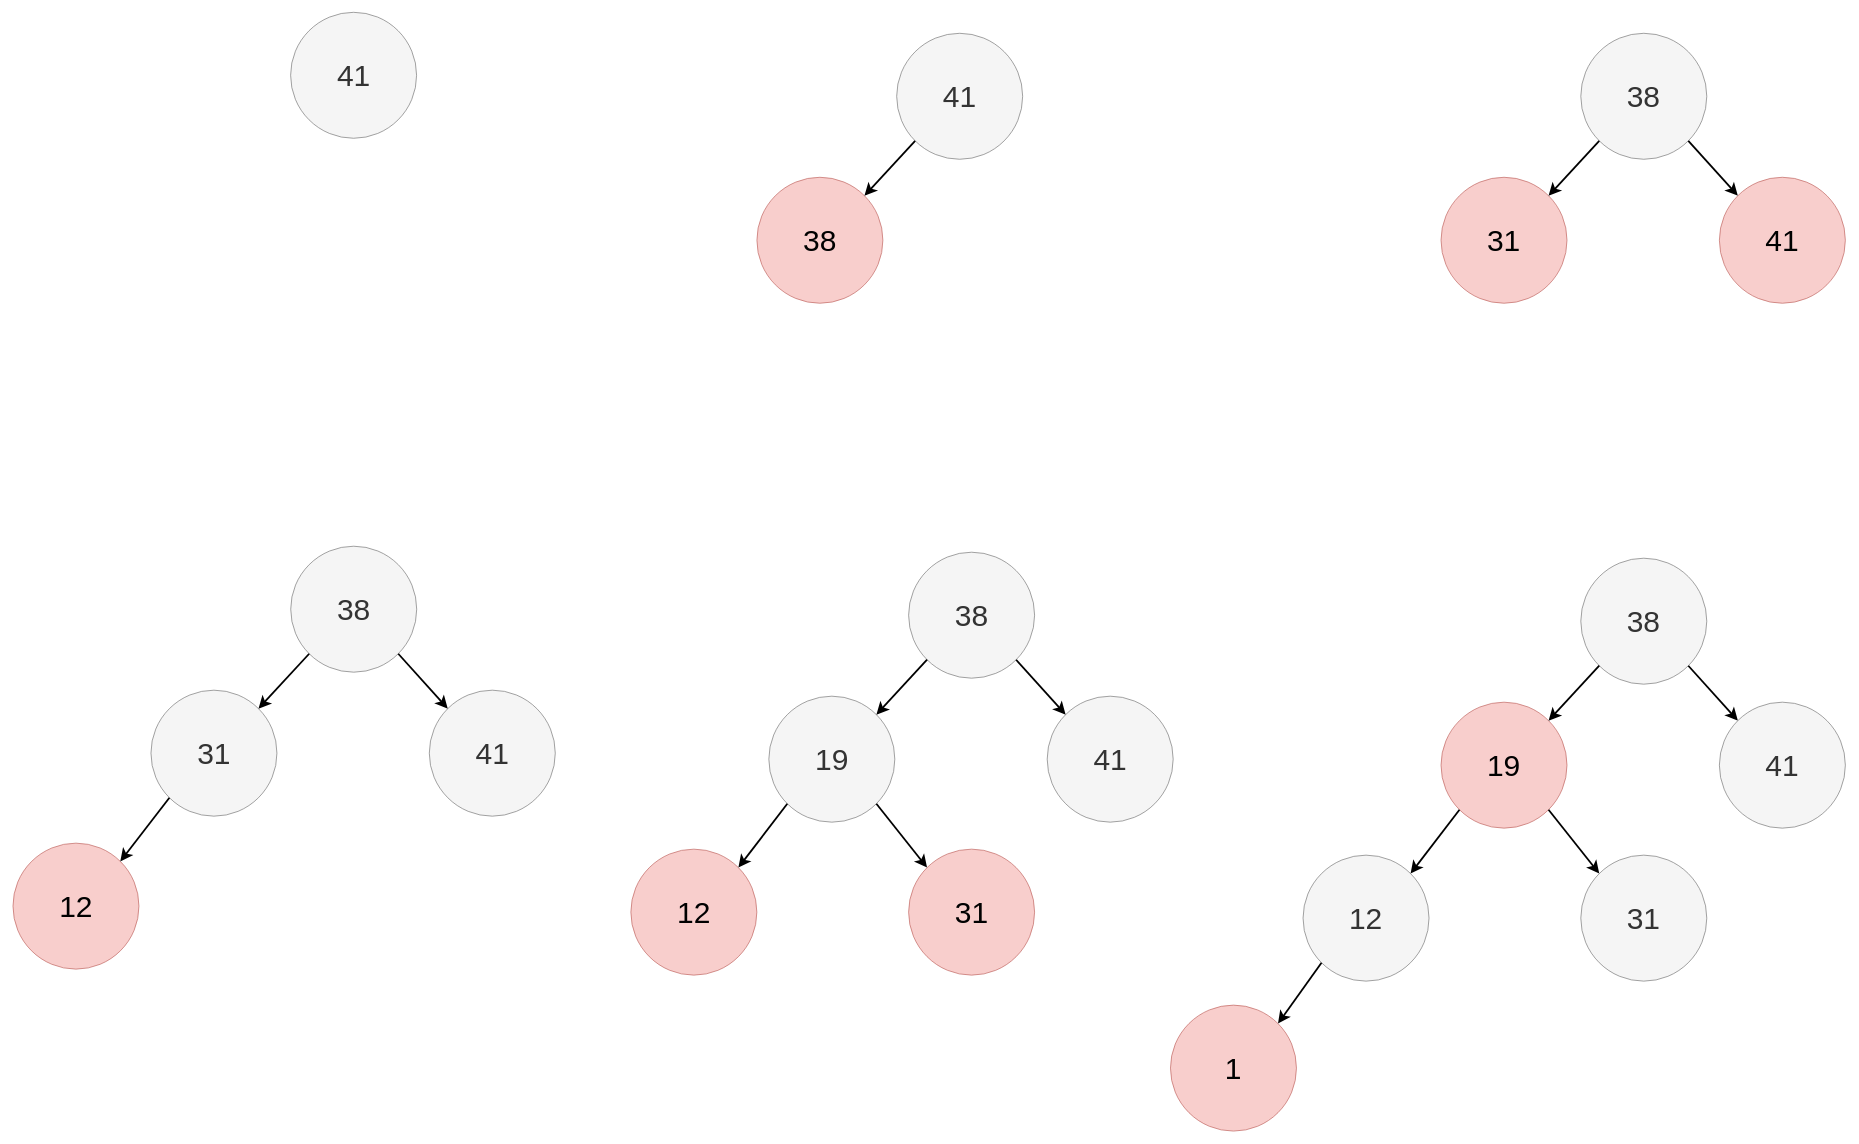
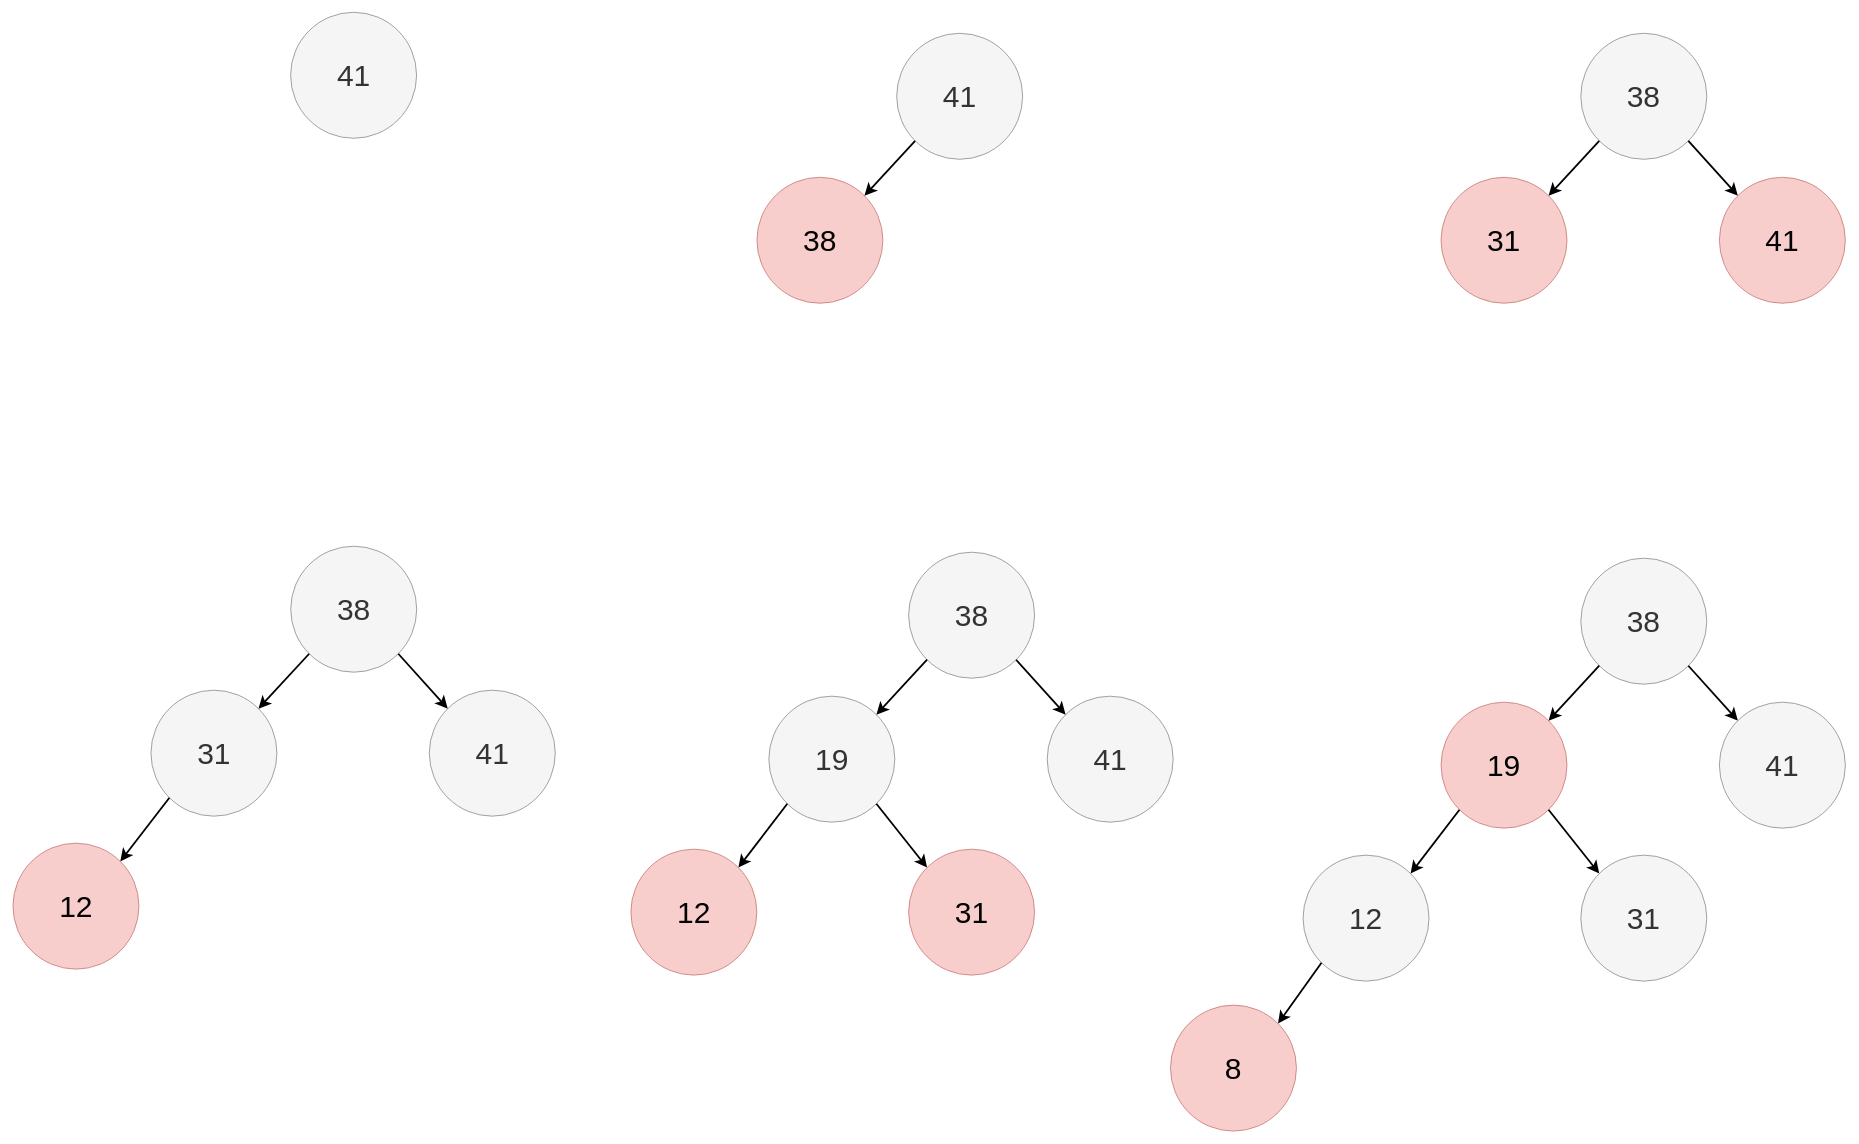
  <mxCell id="0" />
  <mxCell id="1" parent="0" />
  <mxCell id="2" value="41" style="ellipse;whiteSpace=wrap;html=1;aspect=fixed;fillColor=#f5f5f5;strokeColor=#666666;fontColor=#333333;fontSize=50;" parent="1" vertex="1"><mxGeometry x="483.5" y="20" width="210" height="210" as="geometry" /></mxCell>
  <mxCell id="3" value="41" style="ellipse;whiteSpace=wrap;html=1;aspect=fixed;fillColor=#f5f5f5;strokeColor=#666666;fontColor=#333333;fontSize=50;" parent="1" vertex="1"><mxGeometry x="1493.8" y="55" width="210" height="210" as="geometry" /></mxCell>
  <mxCell id="4" value="38" style="ellipse;whiteSpace=wrap;html=1;aspect=fixed;fillColor=#f8cecc;strokeColor=#b85450;fontSize=50;" parent="1" vertex="1"><mxGeometry x="1260.8" y="295" width="210" height="210" as="geometry" /></mxCell>
  <mxCell id="5" value="" style="endArrow=classic;html=1;fontSize=50;entryX=1;entryY=0;entryDx=0;entryDy=0;exitX=0;exitY=1;exitDx=0;exitDy=0;endSize=12;strokeWidth=3;" parent="1" source="3" target="4" edge="1"><mxGeometry width="50" height="50" relative="1" as="geometry"><mxPoint x="811" y="605" as="sourcePoint" /><mxPoint x="861" y="555" as="targetPoint" /></mxGeometry></mxCell>
  <mxCell id="6" value="38" style="ellipse;whiteSpace=wrap;html=1;aspect=fixed;fillColor=#f5f5f5;strokeColor=#666666;fontColor=#333333;fontSize=50;" parent="1" vertex="1"><mxGeometry x="2634.2" y="55" width="210" height="210" as="geometry" /></mxCell>
  <mxCell id="7" value="31" style="ellipse;whiteSpace=wrap;html=1;aspect=fixed;fillColor=#f8cecc;strokeColor=#b85450;fontSize=50;" parent="1" vertex="1"><mxGeometry x="2401.2" y="295" width="210" height="210" as="geometry" /></mxCell>
  <mxCell id="8" value="" style="endArrow=classic;html=1;fontSize=50;entryX=1;entryY=0;entryDx=0;entryDy=0;exitX=0;exitY=1;exitDx=0;exitDy=0;endSize=12;strokeWidth=3;" parent="1" source="6" target="7" edge="1"><mxGeometry width="50" height="50" relative="1" as="geometry"><mxPoint x="1951.4" y="605" as="sourcePoint" /><mxPoint x="2001.4" y="555" as="targetPoint" /></mxGeometry></mxCell>
  <mxCell id="9" value="41" style="ellipse;whiteSpace=wrap;html=1;aspect=fixed;fillColor=#f8cecc;strokeColor=#b85450;fontSize=50;" parent="1" vertex="1"><mxGeometry x="2865.2" y="295" width="210" height="210" as="geometry" /></mxCell>
  <mxCell id="10" value="" style="endArrow=classic;html=1;fontSize=50;entryX=0;entryY=0;entryDx=0;entryDy=0;exitX=1;exitY=1;exitDx=0;exitDy=0;endSize=12;strokeWidth=3;" parent="1" source="6" target="9" edge="1"><mxGeometry width="50" height="50" relative="1" as="geometry"><mxPoint x="2674.954" y="244.246" as="sourcePoint" /><mxPoint x="2590.446" y="335.754" as="targetPoint" /></mxGeometry></mxCell>
  <mxCell id="11" value="38" style="ellipse;whiteSpace=wrap;html=1;aspect=fixed;fillColor=#f5f5f5;strokeColor=#666666;fontColor=#333333;fontSize=50;" parent="1" vertex="1"><mxGeometry x="483.7" y="910" width="210" height="210" as="geometry" /></mxCell>
  <mxCell id="12" value="31" style="ellipse;whiteSpace=wrap;html=1;aspect=fixed;fillColor=#f5f5f5;strokeColor=#666666;fontSize=50;fontColor=#333333;" parent="1" vertex="1"><mxGeometry x="250.7" y="1150" width="210" height="210" as="geometry" /></mxCell>
  <mxCell id="13" value="" style="endArrow=classic;html=1;fontSize=50;entryX=1;entryY=0;entryDx=0;entryDy=0;exitX=0;exitY=1;exitDx=0;exitDy=0;endSize=12;strokeWidth=3;" parent="1" source="11" target="12" edge="1"><mxGeometry width="50" height="50" relative="1" as="geometry"><mxPoint x="-199.1" y="1460" as="sourcePoint" /><mxPoint x="-149.1" y="1410" as="targetPoint" /></mxGeometry></mxCell>
  <mxCell id="14" value="41" style="ellipse;whiteSpace=wrap;html=1;aspect=fixed;fillColor=#f5f5f5;strokeColor=#666666;fontSize=50;fontColor=#333333;" parent="1" vertex="1"><mxGeometry x="714.7" y="1150" width="210" height="210" as="geometry" /></mxCell>
  <mxCell id="15" value="" style="endArrow=classic;html=1;fontSize=50;entryX=0;entryY=0;entryDx=0;entryDy=0;exitX=1;exitY=1;exitDx=0;exitDy=0;endSize=12;strokeWidth=3;" parent="1" source="11" target="14" edge="1"><mxGeometry width="50" height="50" relative="1" as="geometry"><mxPoint x="524.454" y="1099.246" as="sourcePoint" /><mxPoint x="439.946" y="1190.754" as="targetPoint" /></mxGeometry></mxCell>
  <mxCell id="16" value="12" style="ellipse;whiteSpace=wrap;html=1;aspect=fixed;fillColor=#f8cecc;strokeColor=#b85450;fontSize=50;" parent="1" vertex="1"><mxGeometry x="20.7" y="1405" width="210" height="210" as="geometry" /></mxCell>
  <mxCell id="17" value="" style="endArrow=classic;html=1;fontSize=50;entryX=1;entryY=0;entryDx=0;entryDy=0;exitX=0;exitY=1;exitDx=0;exitDy=0;endSize=12;strokeWidth=3;" parent="1" source="12" target="16" edge="1"><mxGeometry width="50" height="50" relative="1" as="geometry"><mxPoint x="524.454" y="1099.246" as="sourcePoint" /><mxPoint x="439.946" y="1190.754" as="targetPoint" /></mxGeometry></mxCell>
  <mxCell id="18" value="38" style="ellipse;whiteSpace=wrap;html=1;aspect=fixed;fillColor=#f5f5f5;strokeColor=#666666;fontColor=#333333;fontSize=50;" parent="1" vertex="1"><mxGeometry x="1513.7" y="920" width="210" height="210" as="geometry" /></mxCell>
  <mxCell id="19" value="19" style="ellipse;whiteSpace=wrap;html=1;aspect=fixed;fillColor=#f5f5f5;strokeColor=#666666;fontSize=50;fontColor=#333333;" parent="1" vertex="1"><mxGeometry x="1280.7" y="1160" width="210" height="210" as="geometry" /></mxCell>
  <mxCell id="20" value="" style="endArrow=classic;html=1;fontSize=50;entryX=1;entryY=0;entryDx=0;entryDy=0;exitX=0;exitY=1;exitDx=0;exitDy=0;endSize=12;strokeWidth=3;" parent="1" source="18" target="19" edge="1"><mxGeometry width="50" height="50" relative="1" as="geometry"><mxPoint x="830.9" y="1470" as="sourcePoint" /><mxPoint x="880.9" y="1420" as="targetPoint" /></mxGeometry></mxCell>
  <mxCell id="21" value="41" style="ellipse;whiteSpace=wrap;html=1;aspect=fixed;fillColor=#f5f5f5;strokeColor=#666666;fontSize=50;fontColor=#333333;" parent="1" vertex="1"><mxGeometry x="1744.7" y="1160" width="210" height="210" as="geometry" /></mxCell>
  <mxCell id="22" value="" style="endArrow=classic;html=1;fontSize=50;entryX=0;entryY=0;entryDx=0;entryDy=0;exitX=1;exitY=1;exitDx=0;exitDy=0;endSize=12;strokeWidth=3;" parent="1" source="18" target="21" edge="1"><mxGeometry width="50" height="50" relative="1" as="geometry"><mxPoint x="1554.454" y="1109.246" as="sourcePoint" /><mxPoint x="1469.946" y="1200.754" as="targetPoint" /></mxGeometry></mxCell>
  <mxCell id="23" value="12" style="ellipse;whiteSpace=wrap;html=1;aspect=fixed;fillColor=#f8cecc;strokeColor=#b85450;fontSize=50;" parent="1" vertex="1"><mxGeometry x="1050.7" y="1415" width="210" height="210" as="geometry" /></mxCell>
  <mxCell id="24" value="" style="endArrow=classic;html=1;fontSize=50;entryX=1;entryY=0;entryDx=0;entryDy=0;exitX=0;exitY=1;exitDx=0;exitDy=0;endSize=12;strokeWidth=3;" parent="1" source="19" target="23" edge="1"><mxGeometry width="50" height="50" relative="1" as="geometry"><mxPoint x="1554.454" y="1109.246" as="sourcePoint" /><mxPoint x="1469.946" y="1200.754" as="targetPoint" /></mxGeometry></mxCell>
  <mxCell id="25" value="31" style="ellipse;whiteSpace=wrap;html=1;aspect=fixed;fillColor=#f8cecc;strokeColor=#b85450;fontSize=50;" parent="1" vertex="1"><mxGeometry x="1513.7" y="1415" width="210" height="210" as="geometry" /></mxCell>
  <mxCell id="26" value="" style="endArrow=classic;html=1;fontSize=50;entryX=0;entryY=0;entryDx=0;entryDy=0;exitX=1;exitY=1;exitDx=0;exitDy=0;endSize=12;strokeWidth=3;" parent="1" source="19" target="25" edge="1"><mxGeometry width="50" height="50" relative="1" as="geometry"><mxPoint x="1321.454" y="1349.246" as="sourcePoint" /><mxPoint x="1239.946" y="1455.754" as="targetPoint" /></mxGeometry></mxCell>
  <mxCell id="27" value="38" style="ellipse;whiteSpace=wrap;html=1;aspect=fixed;fillColor=#f5f5f5;strokeColor=#666666;fontColor=#333333;fontSize=50;" parent="1" vertex="1"><mxGeometry x="2634.2" y="930" width="210" height="210" as="geometry" /></mxCell>
  <mxCell id="28" value="19" style="ellipse;whiteSpace=wrap;html=1;aspect=fixed;fillColor=#f8cecc;strokeColor=#b85450;fontSize=50;" parent="1" vertex="1"><mxGeometry x="2401.2" y="1170" width="210" height="210" as="geometry" /></mxCell>
  <mxCell id="29" value="" style="endArrow=classic;html=1;fontSize=50;entryX=1;entryY=0;entryDx=0;entryDy=0;exitX=0;exitY=1;exitDx=0;exitDy=0;endSize=12;strokeWidth=3;" parent="1" source="27" target="28" edge="1"><mxGeometry width="50" height="50" relative="1" as="geometry"><mxPoint x="1951.4" y="1480" as="sourcePoint" /><mxPoint x="2001.4" y="1430" as="targetPoint" /></mxGeometry></mxCell>
  <mxCell id="30" value="41" style="ellipse;whiteSpace=wrap;html=1;aspect=fixed;fillColor=#f5f5f5;strokeColor=#666666;fontSize=50;fontColor=#333333;" parent="1" vertex="1"><mxGeometry x="2865.2" y="1170" width="210" height="210" as="geometry" /></mxCell>
  <mxCell id="31" value="" style="endArrow=classic;html=1;fontSize=50;entryX=0;entryY=0;entryDx=0;entryDy=0;exitX=1;exitY=1;exitDx=0;exitDy=0;endSize=12;strokeWidth=3;" parent="1" source="27" target="30" edge="1"><mxGeometry width="50" height="50" relative="1" as="geometry"><mxPoint x="2674.954" y="1119.246" as="sourcePoint" /><mxPoint x="2590.446" y="1210.754" as="targetPoint" /></mxGeometry></mxCell>
  <mxCell id="32" value="12" style="ellipse;whiteSpace=wrap;html=1;aspect=fixed;fillColor=#f5f5f5;strokeColor=#666666;fontSize=50;fontColor=#333333;" parent="1" vertex="1"><mxGeometry x="2171.2" y="1425" width="210" height="210" as="geometry" /></mxCell>
  <mxCell id="33" value="" style="endArrow=classic;html=1;fontSize=50;entryX=1;entryY=0;entryDx=0;entryDy=0;exitX=0;exitY=1;exitDx=0;exitDy=0;endSize=12;strokeWidth=3;" parent="1" source="28" target="32" edge="1"><mxGeometry width="50" height="50" relative="1" as="geometry"><mxPoint x="2674.954" y="1119.246" as="sourcePoint" /><mxPoint x="2590.446" y="1210.754" as="targetPoint" /></mxGeometry></mxCell>
  <mxCell id="34" value="31" style="ellipse;whiteSpace=wrap;html=1;aspect=fixed;fillColor=#f5f5f5;strokeColor=#666666;fontSize=50;fontColor=#333333;" parent="1" vertex="1"><mxGeometry x="2634.2" y="1425" width="210" height="210" as="geometry" /></mxCell>
  <mxCell id="35" value="" style="endArrow=classic;html=1;fontSize=50;entryX=0;entryY=0;entryDx=0;entryDy=0;exitX=1;exitY=1;exitDx=0;exitDy=0;endSize=12;strokeWidth=3;" parent="1" source="28" target="34" edge="1"><mxGeometry width="50" height="50" relative="1" as="geometry"><mxPoint x="2441.954" y="1359.246" as="sourcePoint" /><mxPoint x="2360.446" y="1465.754" as="targetPoint" /></mxGeometry></mxCell>
- <mxCell id="36" value="1" style="ellipse;whiteSpace=wrap;html=1;aspect=fixed;fillColor=#f8cecc;strokeColor=#b85450;fontSize=50;" parent="1" vertex="1"><mxGeometry x="1950.2" y="1675" width="210" height="210" as="geometry" /></mxCell>
+ <mxCell id="36" value="8" style="ellipse;whiteSpace=wrap;html=1;aspect=fixed;fillColor=#f8cecc;strokeColor=#b85450;fontSize=50;" parent="1" vertex="1"><mxGeometry x="1950.2" y="1675" width="210" height="210" as="geometry" /></mxCell>
  <mxCell id="37" value="" style="endArrow=classic;html=1;fontSize=50;entryX=1;entryY=0;entryDx=0;entryDy=0;exitX=0;exitY=1;exitDx=0;exitDy=0;endSize=12;strokeWidth=3;" parent="1" source="32" target="36" edge="1"><mxGeometry width="50" height="50" relative="1" as="geometry"><mxPoint x="2441.954" y="1359.246" as="sourcePoint" /><mxPoint x="2360.446" y="1465.754" as="targetPoint" /></mxGeometry></mxCell>
